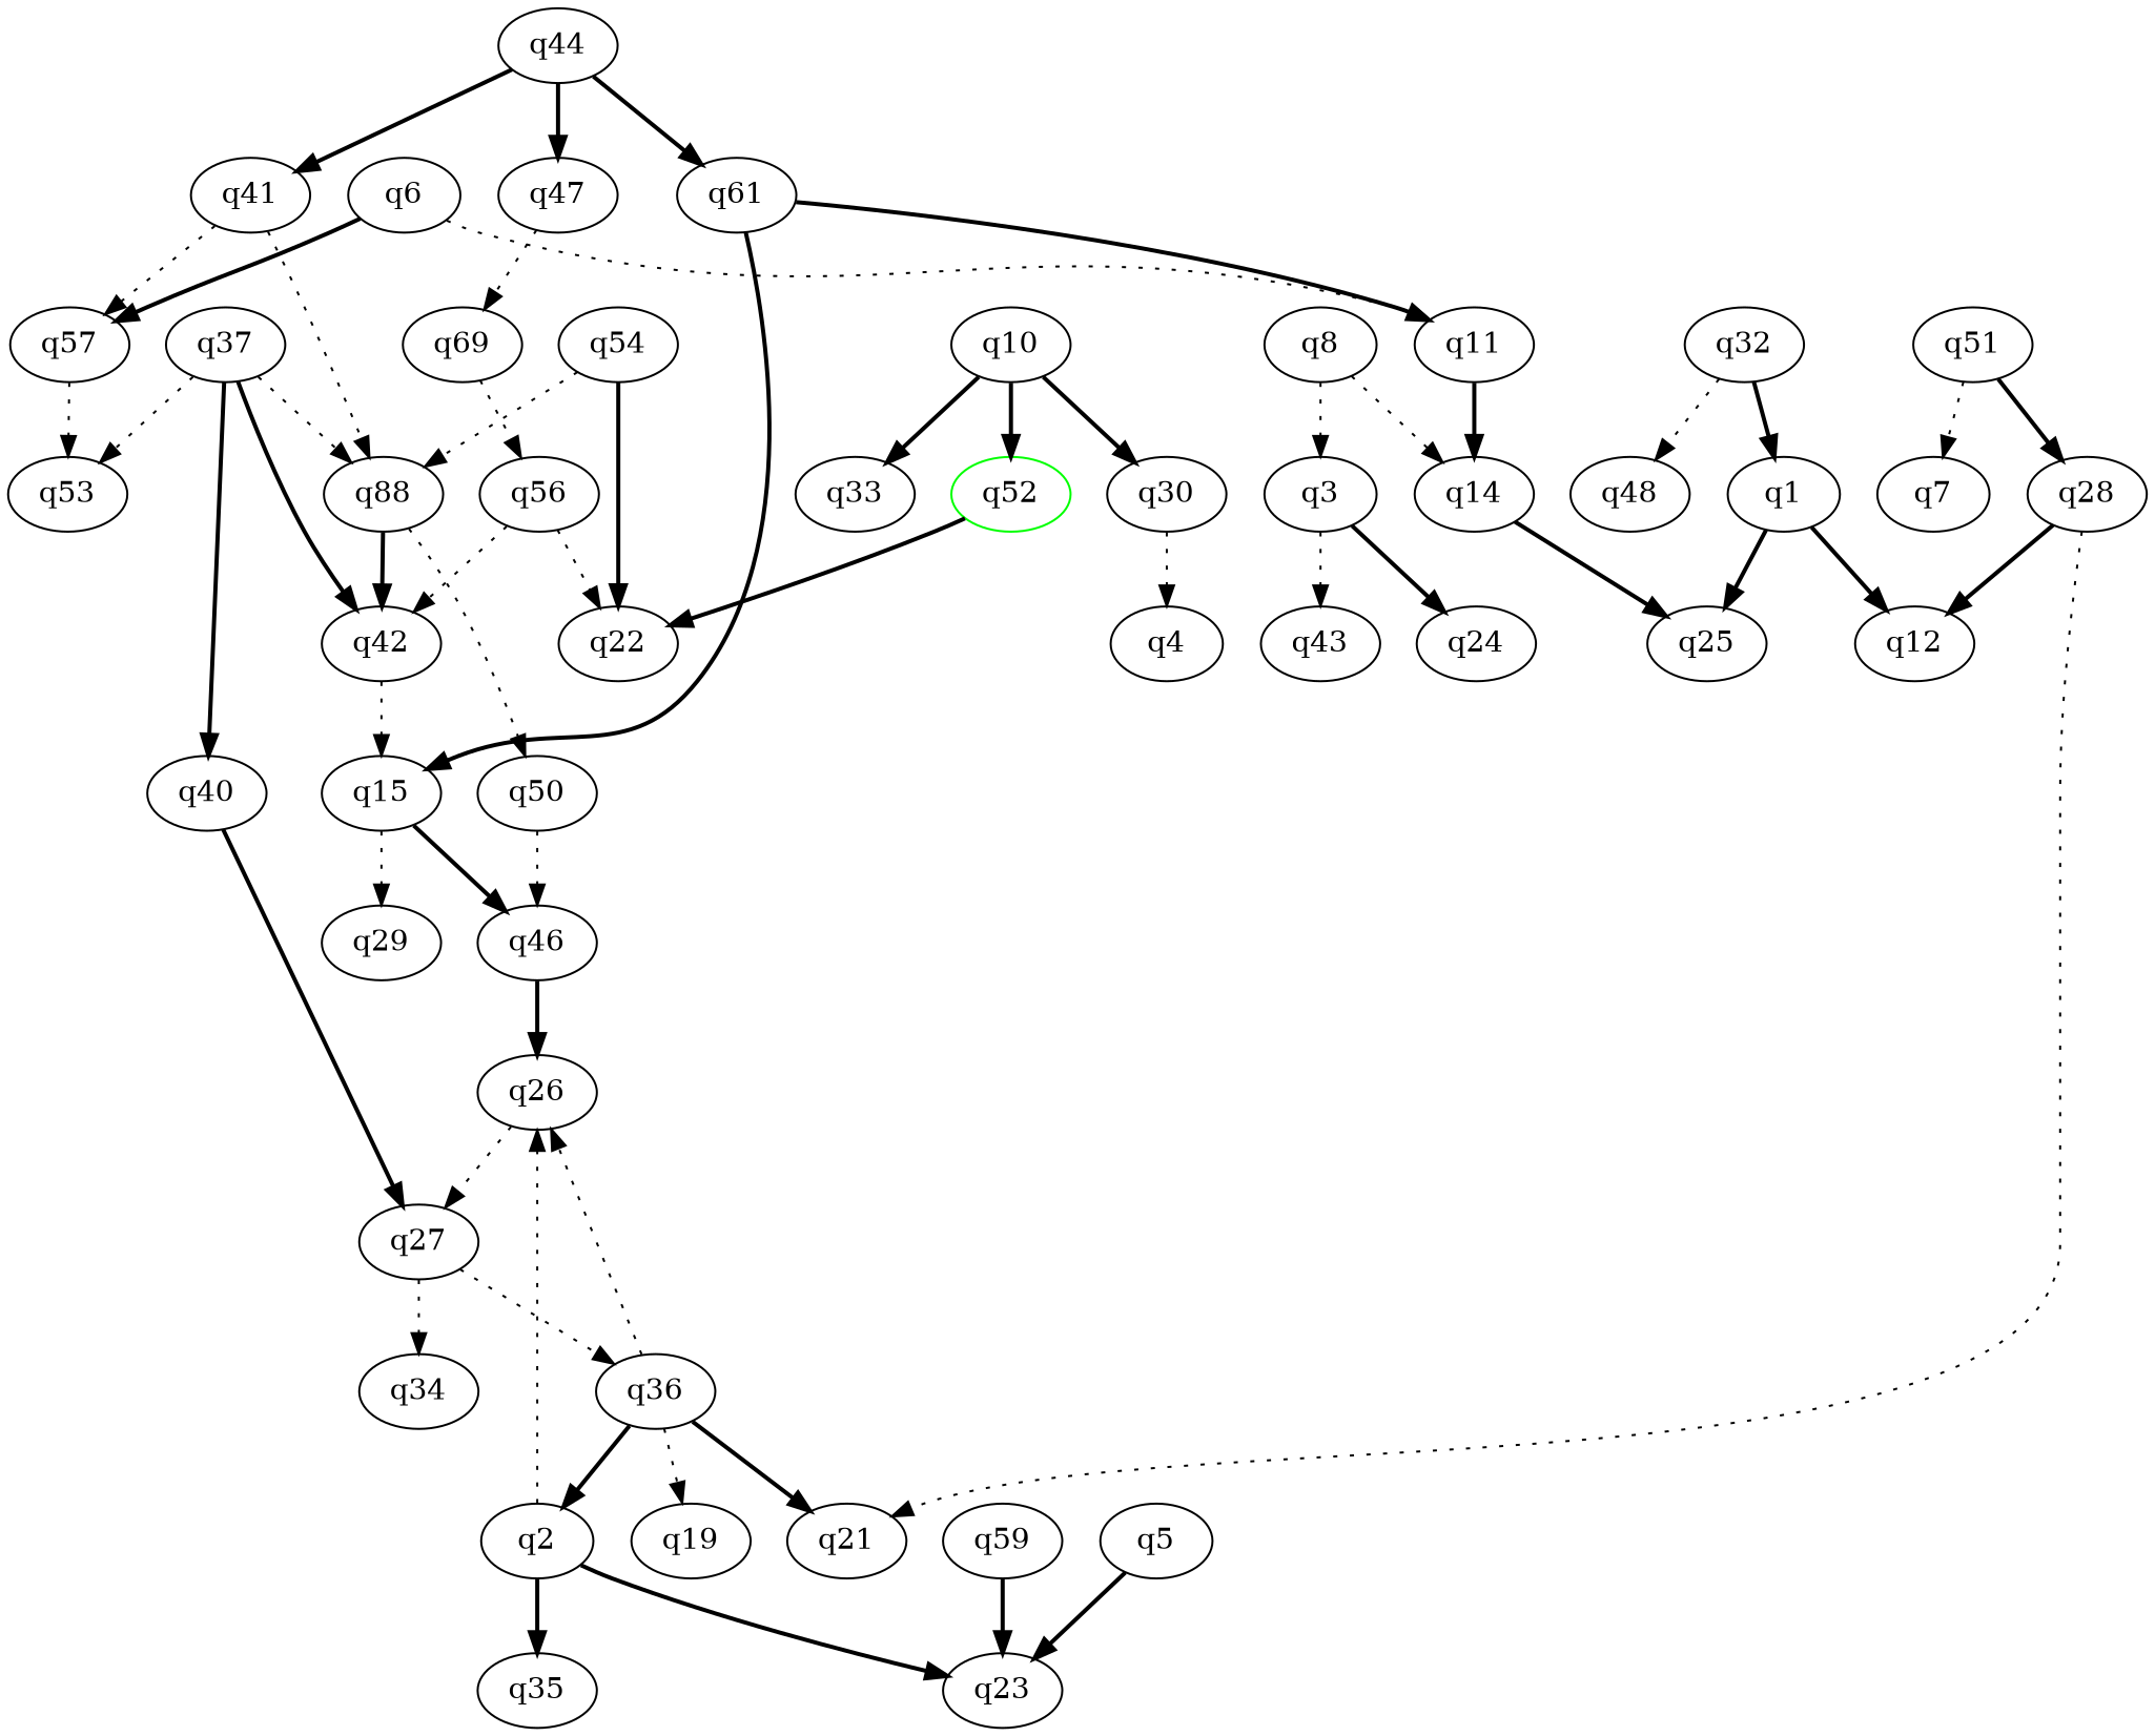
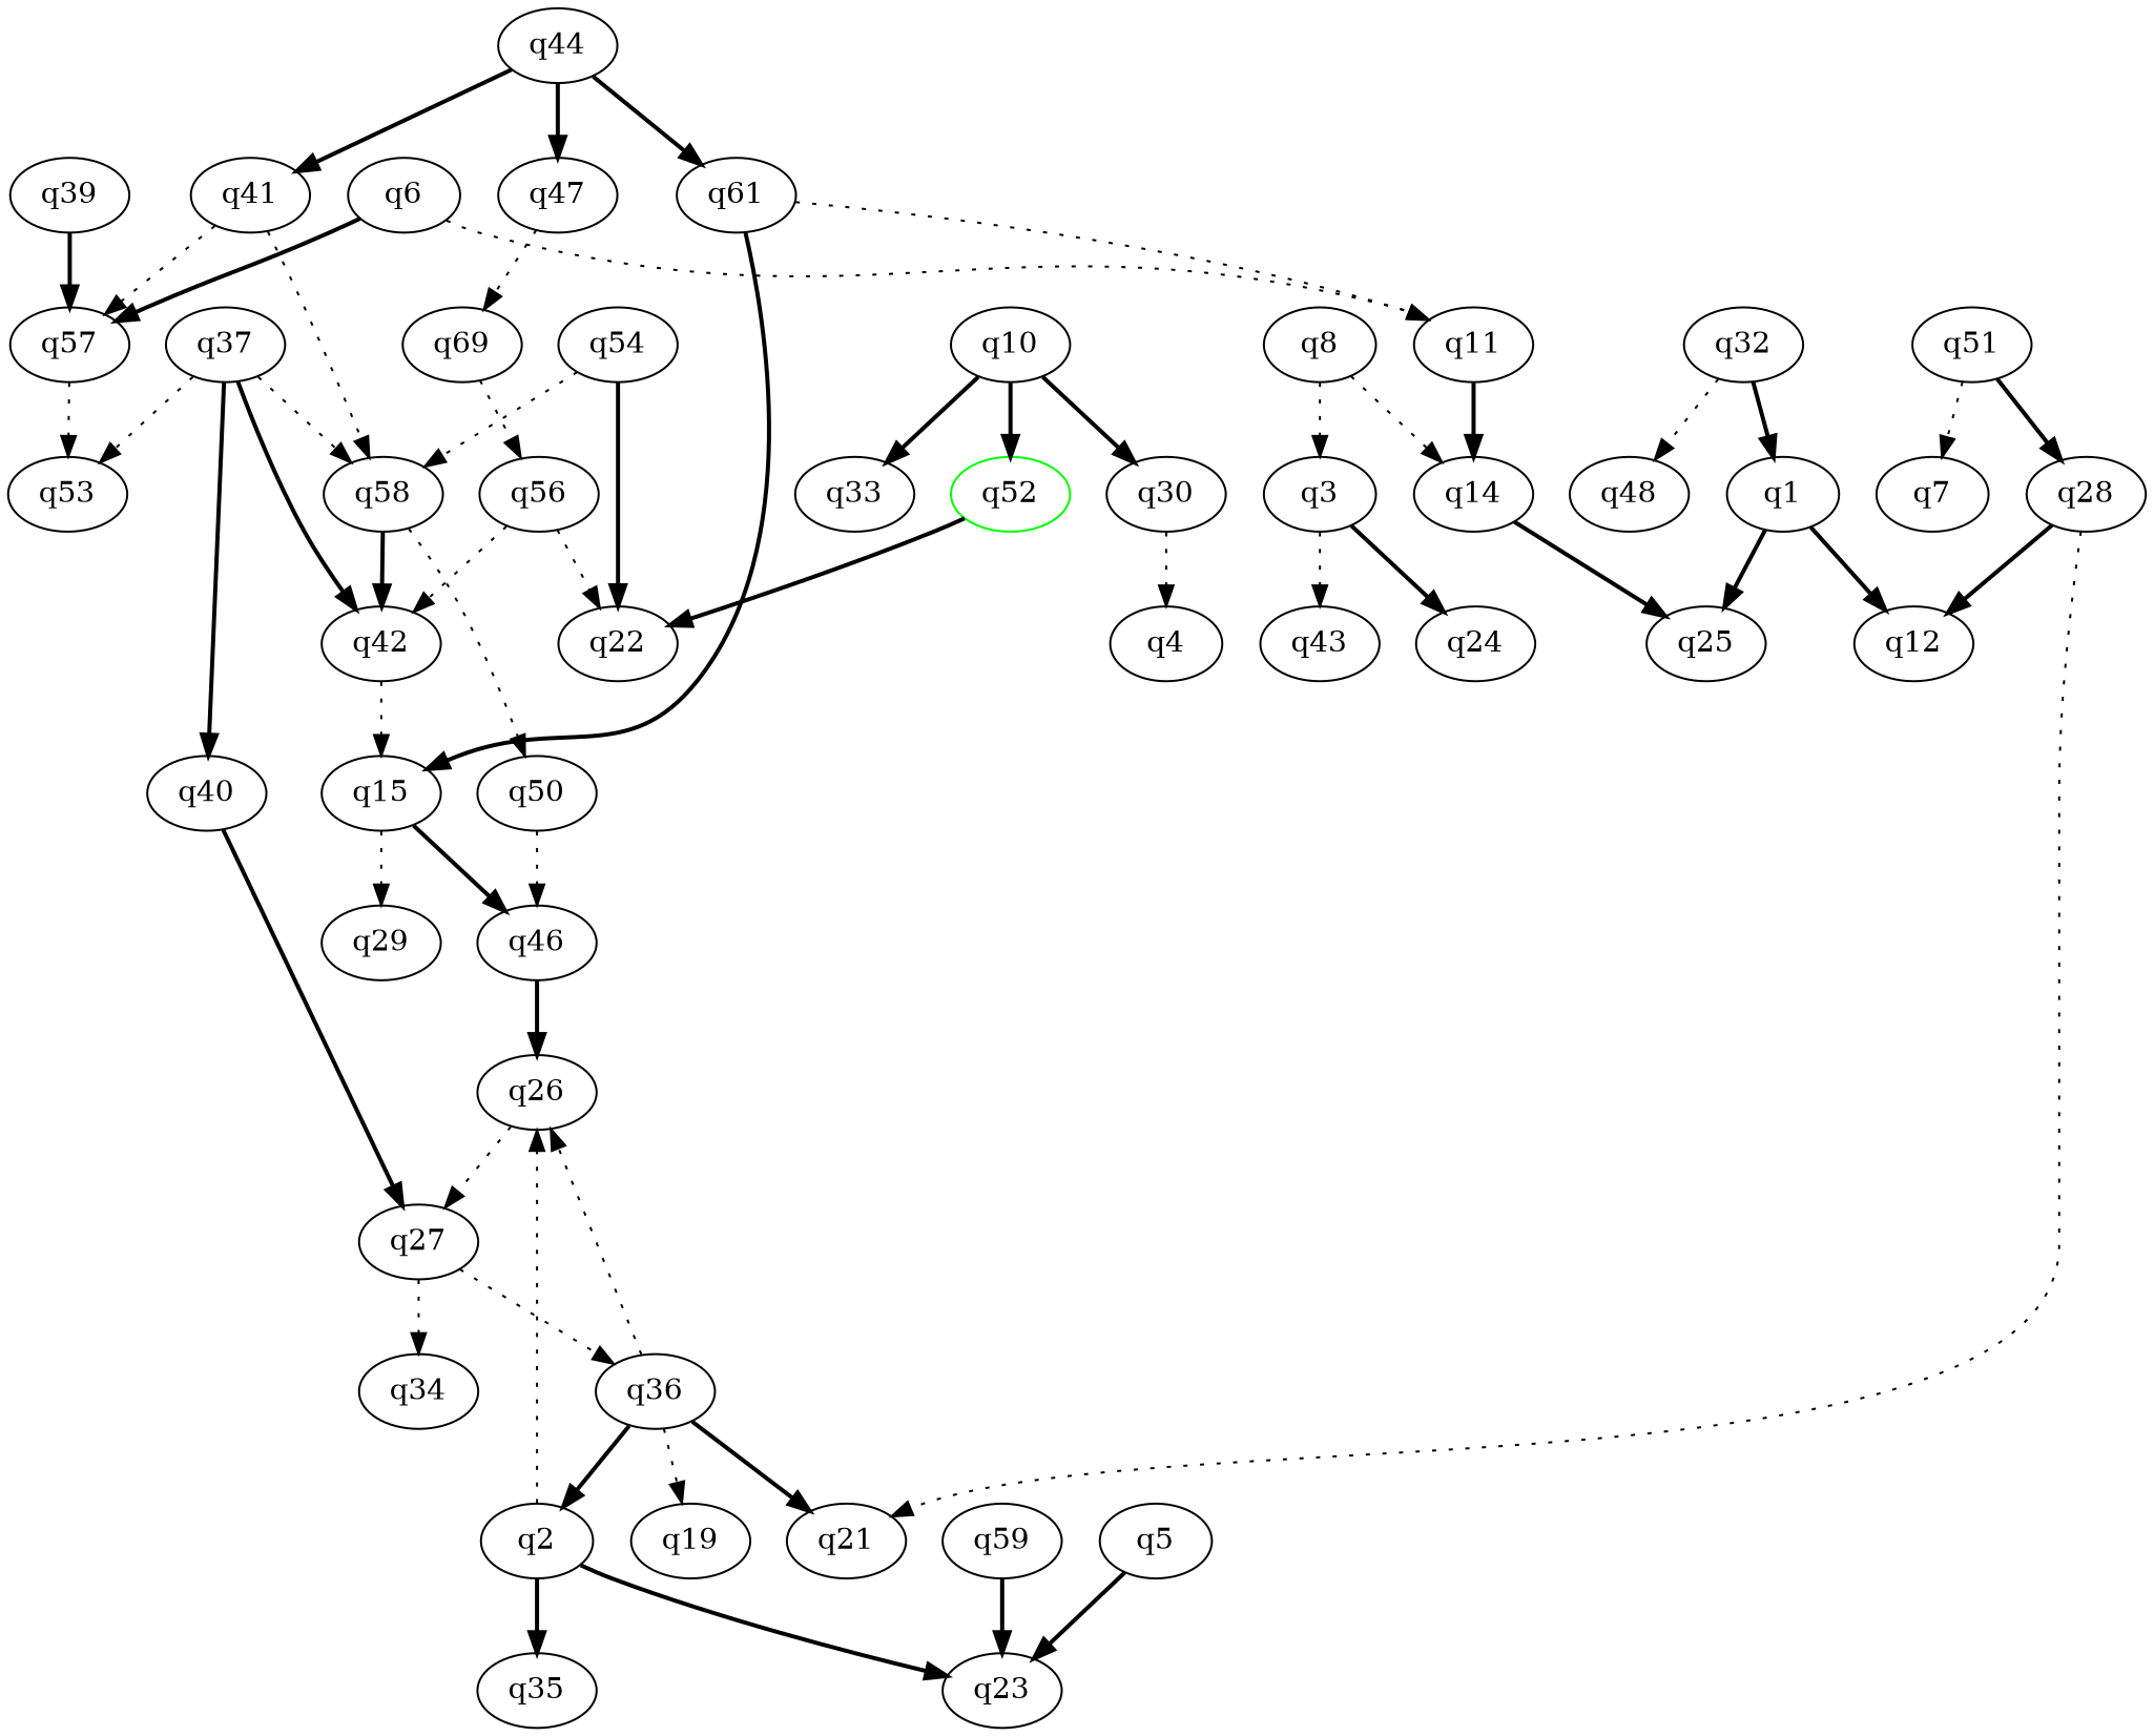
  digraph {
    edge [style=bold]
    q52 [color=green initial=1]
    q22
    q54
-   q58 [label=q88]
+   q58
    n5 [label=q5]
    q23
    q1
    q12
    q25
    q2
    q35
    q26
    q3
    q24
    q43
    q6
    q11
    q57
    q14
    q53
    q8
    q10
    q30
    q33
    q4
    q15
    q29
    q46
    q27
    q34
    q36
    q21
    q19
    q28
    q32
    q48
    q37
    q40
    q42
    q50
+   q39
    q41
    q44
    q47
    q61
    n46 [label=q69]
    q56
    q51
    q7
    q59
    q52 -> q22
    q54 -> q22
    q54 -> q58 [style=dotted]
    q58 -> q42
    q58 -> q50 [style=dotted]
    n5 -> q23
    q1 -> q12
    q1 -> q25
    q2 -> q23
    q2 -> q35
    q2 -> q26 [style=dotted]
    q26 -> q27 [style=dotted]
    q3 -> q24
    q3 -> q43 [style=dotted]
    q6 -> q11 [style=dotted]
    q6 -> q57
    q11 -> q14
    q57 -> q53 [style=dotted]
    q14 -> q25
    q8 -> q3 [style=dotted]
    q8 -> q14 [style=dotted]
    q10 -> q52
    q10 -> q30
    q10 -> q33
    q30 -> q4 [style=dotted]
    q15 -> q29 [style=dotted]
    q15 -> q46
    q46 -> q26
    q27 -> q34 [style=dotted]
    q27 -> q36 [style=dotted]
    q36 -> q2
    q36 -> q26 [style=dotted]
    q36 -> q21
    q36 -> q19 [style=dotted]
    q28 -> q12
    q28 -> q21 [style=dotted]
    q32 -> q1
    q32 -> q48 [style=dotted]
    q37 -> q58 [style=dotted]
    q37 -> q53 [style=dotted]
    q37 -> q40
    q37 -> q42
    q40 -> q27
    q42 -> q15 [style=dotted]
    q50 -> q46 [style=dotted]
+   q39 -> q57
    q41 -> q58 [style=dotted]
    q41 -> q57 [style=dotted]
    q44 -> q41
    q44 -> q47
    q44 -> q61
    q47 -> n46 [style=dotted]
-   q61 -> q11
+   q61 -> q11 [style=dotted]
    q61 -> q15
    n46 -> q56 [style=dotted]
    q56 -> q22 [style=dotted]
    q56 -> q42 [style=dotted]
    q51 -> q28
    q51 -> q7 [style=dotted]
    q59 -> q23
  }
